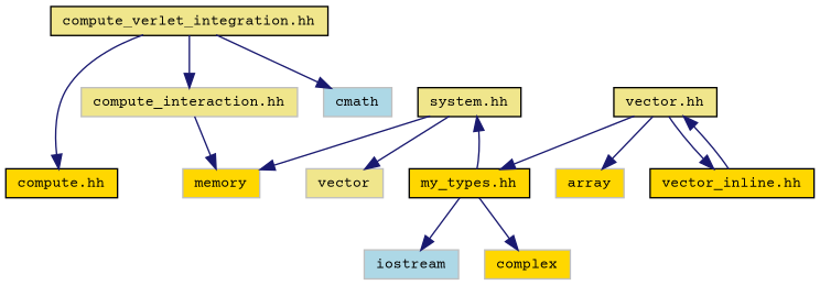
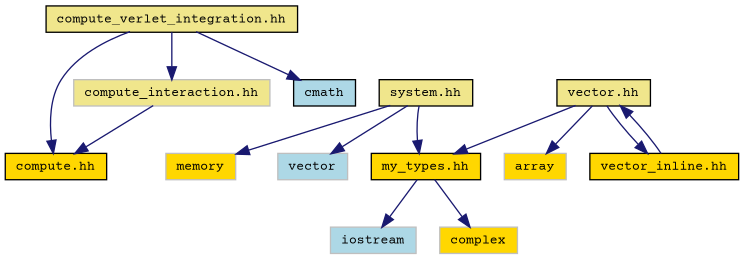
  digraph {
    fontname="Courier Prime"
    node [color=grey75 fillcolor=gold fontname="Courier Prime" fontsize=10 shape=record style=filled]
    edge [color=midnightblue fontname="Courier Prime" fontsize=10 labelfontname=Helvetica labelfontsize=10 style=solid]
    n1 [color=black fillcolor=khaki fontcolor=black height=0.2 label="compute_verlet_integration.hh" width=0.4]
    n2 [color=black height=0.2 label="compute.hh" width=0.4]
    n3 [fillcolor=khaki height=0.2 label="compute_interaction.hh" width=0.4]
-   n4 [fillcolor=lightblue height=0.2 label=cmath width=0.4]
+   n4 [color=black fillcolor=lightblue height=0.2 label=cmath width=0.4]
    n5 [color=black fillcolor=khaki height=0.2 label="system.hh" width=0.4]
    n6 [color=black height=0.2 label="my_types.hh" width=0.4]
    n7 [height=0.2 label=memory width=0.4]
-   n8 [fillcolor=khaki height=0.2 label=vector width=0.4]
+   n8 [fillcolor=lightblue height=0.2 label=vector width=0.4]
    n9 [fillcolor=lightblue height=0.2 label=iostream width=0.4]
    n10 [height=0.2 label=complex width=0.4]
    n11 [color=black fillcolor=khaki height=0.2 label="vector.hh" width=0.4]
    n12 [height=0.2 label=array width=0.4]
    n13 [color=black height=0.2 label="vector_inline.hh" width=0.4]
    n1 -> n2
    n1 -> n3
    n1 -> n4
-   n3 -> n7
-   n6 -> n5
+   n3 -> n2
+   n5 -> n6
    n5 -> n7
    n5 -> n8
    n6 -> n9
    n6 -> n10
    n11 -> n6
    n11 -> n12
    n11 -> n13
    n13 -> n11
  }
